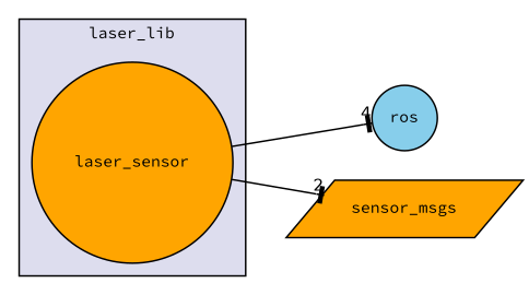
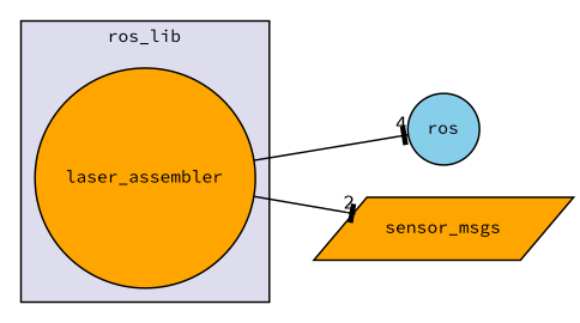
  digraph {
    compound=true
    fontname="Source Code Pro"
    rankdir=LR
    node [fillcolor=orange fontname="Source Code Pro" fontsize=10 shape=circle style=filled]
    edge [arrowhead=tee fontname="Source Code Pro" labeldistance=1.5 labelfontname=Helvetica labelfontsize=10]
-   n1 [label=laser_sensor pencolor=black]
+   n1 [label=laser_assembler pencolor=black]
    n2 [fillcolor=skyblue label=ros]
    n3 [label=sensor_msgs shape=parallelogram]
    subgraph cluster_1 {
      bgcolor="#ddddee"
      fontsize=10
-     label=laser_lib
+     label=ros_lib
      pencolor=black
      n1
    }
    n1 -> n2 [headlabel=4]
    n1 -> n3 [headlabel=2]
  }
